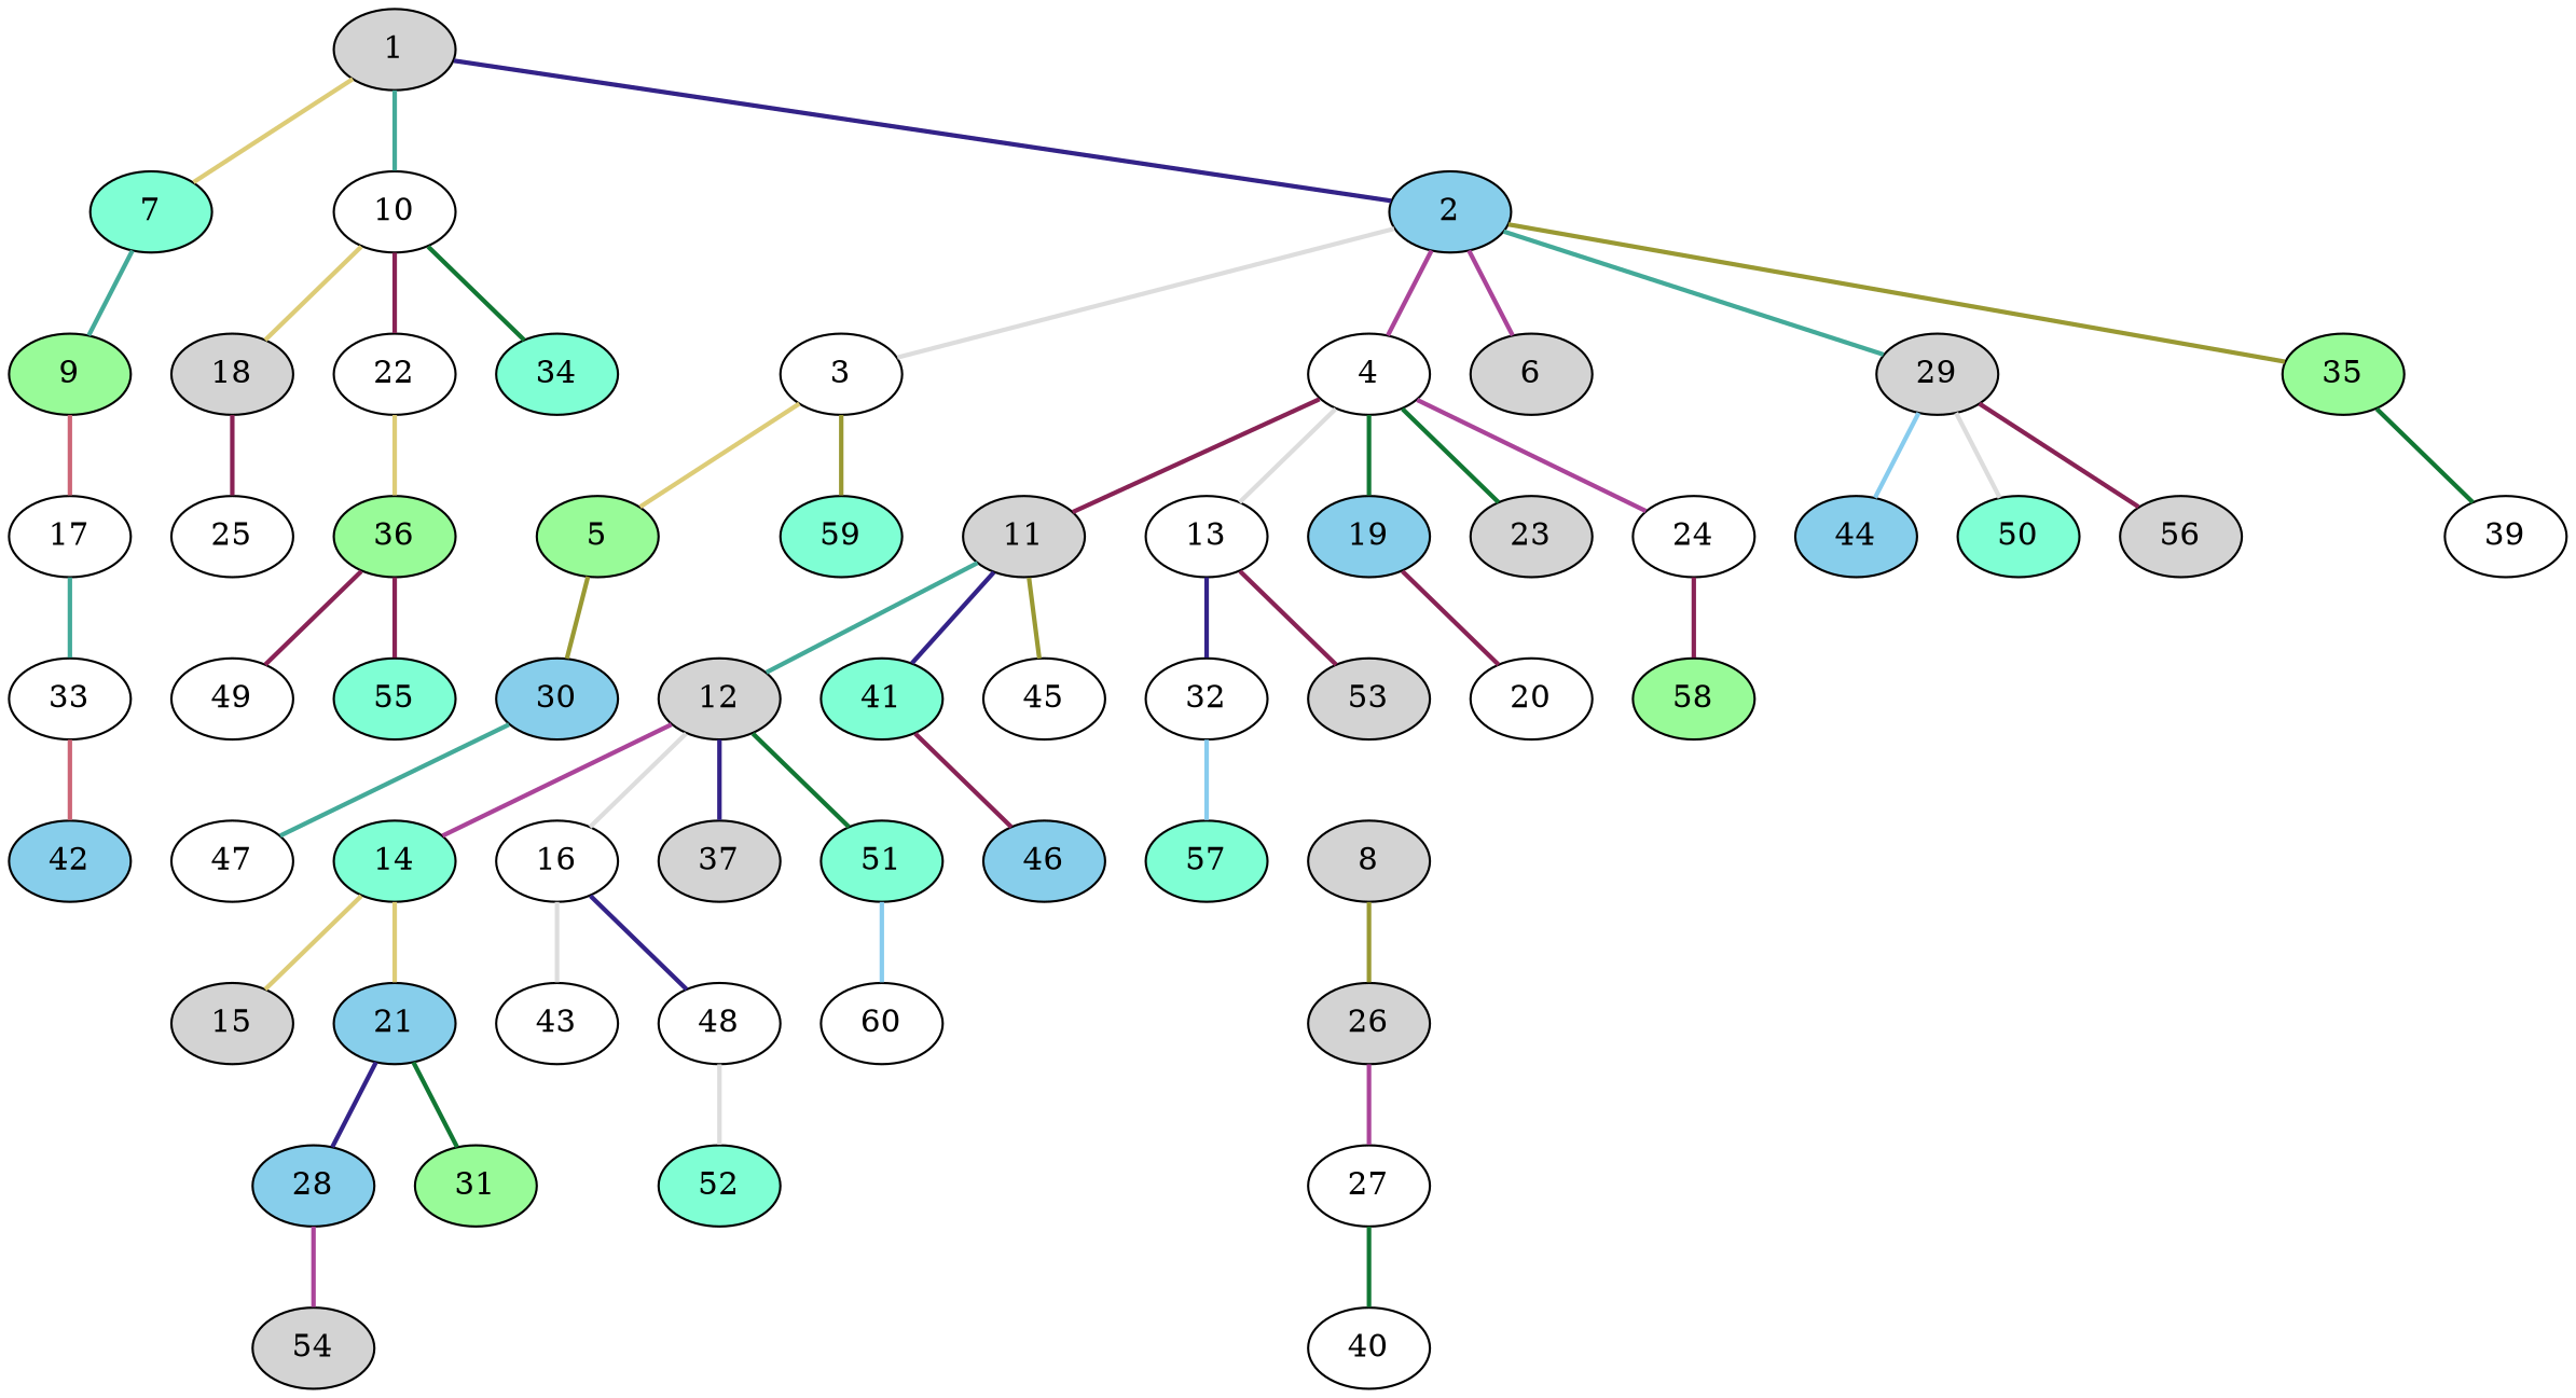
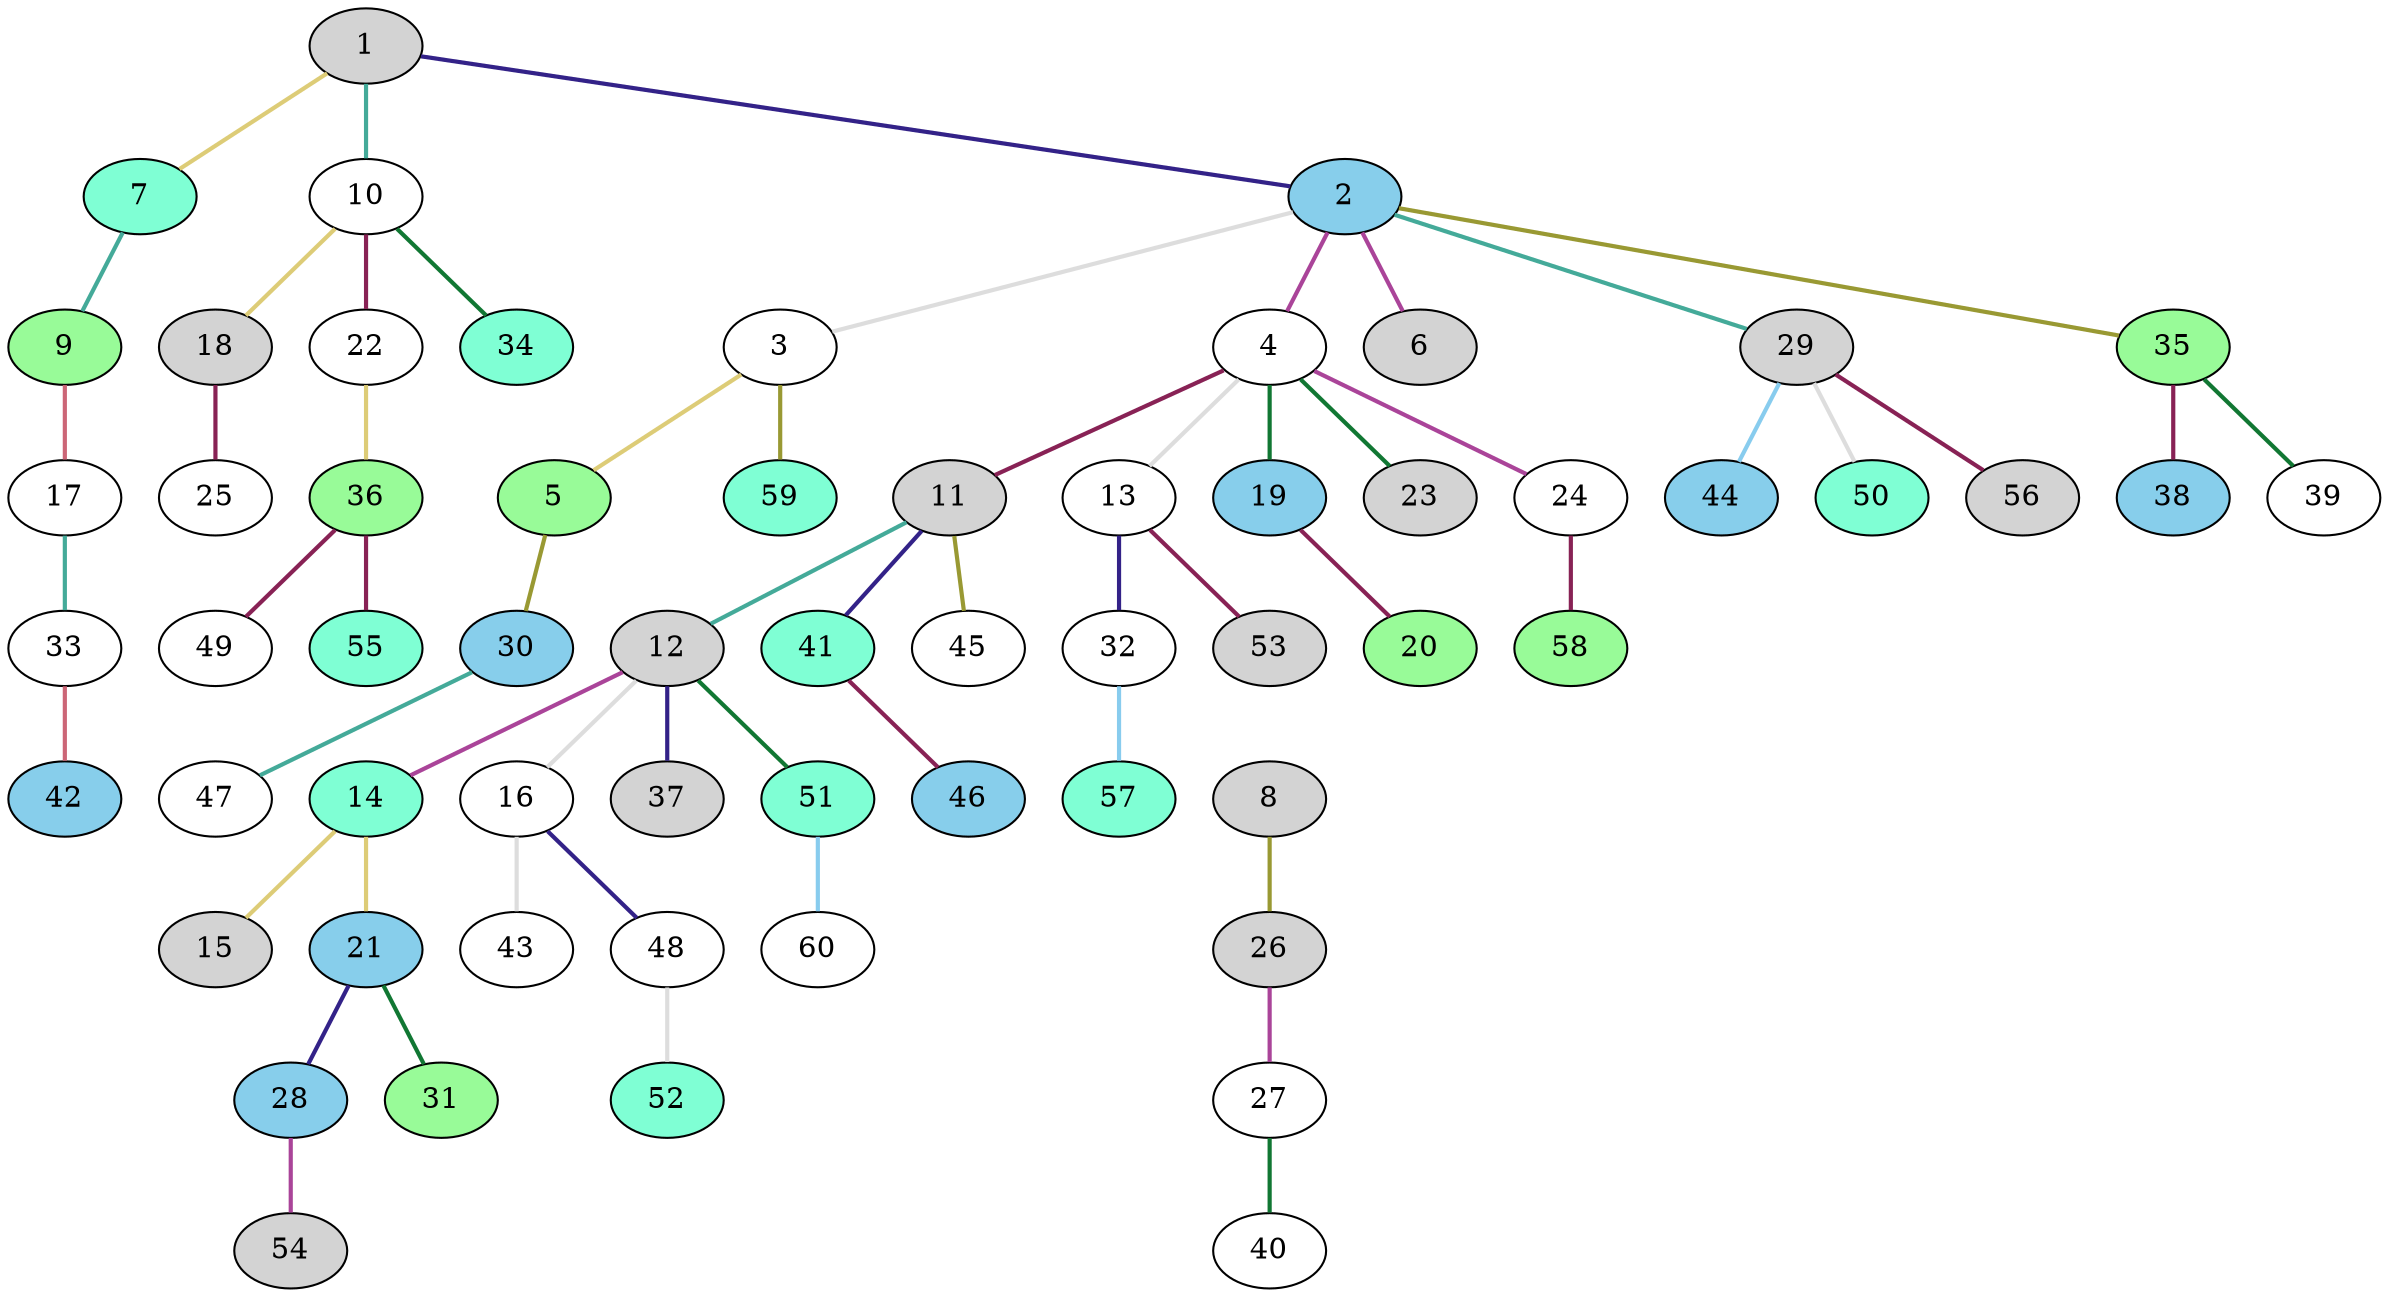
  graph {
    rankdir=BT
    node [fillcolor=white style=filled]
    edge [color="#882255" style=bold]
    2 [fillcolor=skyblue]
    1 [fillcolor=lightgrey]
    3
    4
    5 [fillcolor=palegreen]
    6 [fillcolor=lightgrey]
    7 [fillcolor=aquamarine]
    8 [fillcolor=lightgrey]
    9 [fillcolor=palegreen]
    10
    11 [fillcolor=lightgrey]
    12 [fillcolor=lightgrey]
    13
    14 [fillcolor=aquamarine]
    15 [fillcolor=lightgrey]
    16
    17
    18 [fillcolor=lightgrey]
    19 [fillcolor=skyblue]
-   20
+   20 [fillcolor=palegreen]
    21 [fillcolor=skyblue]
    22
    23 [fillcolor=lightgrey]
    24
    25
    26 [fillcolor=lightgrey]
    27
    28 [fillcolor=skyblue]
    29 [fillcolor=lightgrey]
    30 [fillcolor=skyblue]
    31 [fillcolor=palegreen]
    32
    33
    34 [fillcolor=aquamarine]
    35 [fillcolor=palegreen]
    36 [fillcolor=palegreen]
    37 [fillcolor=lightgrey]
+   38 [fillcolor=skyblue]
    39
    40
    41 [fillcolor=aquamarine]
    42 [fillcolor=skyblue]
    43
    44 [fillcolor=skyblue]
    45
    46 [fillcolor=skyblue]
    47
    48
    49
    50 [fillcolor=aquamarine]
    51 [fillcolor=aquamarine]
    52 [fillcolor=aquamarine]
    53 [fillcolor=lightgrey]
    54 [fillcolor=lightgrey]
    55 [fillcolor=aquamarine]
    56 [fillcolor=lightgrey]
    57 [fillcolor=aquamarine]
    58 [fillcolor=palegreen]
    59 [fillcolor=aquamarine]
    60
    2 -- 1 [color="#332288"]
    3 -- 2 [color="#DDDDDD"]
    4 -- 2 [color="#AA4499"]
    5 -- 3 [color="#DDCC77"]
    6 -- 2 [color="#AA4499"]
    7 -- 1 [color="#DDCC77"]
    9 -- 7 [color="#44AA99"]
    10 -- 1 [color="#44AA99"]
    11 -- 4
    12 -- 11 [color="#44AA99"]
    13 -- 4 [color="#DDDDDD"]
    14 -- 12 [color="#AA4499"]
    15 -- 14 [color="#DDCC77"]
    16 -- 12 [color="#DDDDDD"]
    17 -- 9 [color="#CC6677"]
    18 -- 10 [color="#DDCC77"]
    19 -- 4 [color="#117733"]
    20 -- 19
    21 -- 14 [color="#DDCC77"]
    22 -- 10
    23 -- 4 [color="#117733"]
    24 -- 4 [color="#AA4499"]
    25 -- 18
    26 -- 8 [color="#999933"]
    27 -- 26 [color="#AA4499"]
    28 -- 21 [color="#332288"]
    29 -- 2 [color="#44AA99"]
    30 -- 5 [color="#999933"]
    31 -- 21 [color="#117733"]
    32 -- 13 [color="#332288"]
    33 -- 17 [color="#44AA99"]
    34 -- 10 [color="#117733"]
    35 -- 2 [color="#999933"]
    36 -- 22 [color="#DDCC77"]
    37 -- 12 [color="#332288"]
+   38 -- 35
    39 -- 35 [color="#117733"]
    40 -- 27 [color="#117733"]
    41 -- 11 [color="#332288"]
    42 -- 33 [color="#CC6677"]
    43 -- 16 [color="#DDDDDD"]
    44 -- 29 [color="#88CCEE"]
    45 -- 11 [color="#999933"]
    46 -- 41
    47 -- 30 [color="#44AA99"]
    48 -- 16 [color="#332288"]
    49 -- 36
    50 -- 29 [color="#DDDDDD"]
    51 -- 12 [color="#117733"]
    52 -- 48 [color="#DDDDDD"]
    53 -- 13
    54 -- 28 [color="#AA4499"]
    55 -- 36
    56 -- 29
    57 -- 32 [color="#88CCEE"]
    58 -- 24
    59 -- 3 [color="#999933"]
    60 -- 51 [color="#88CCEE"]
  }
